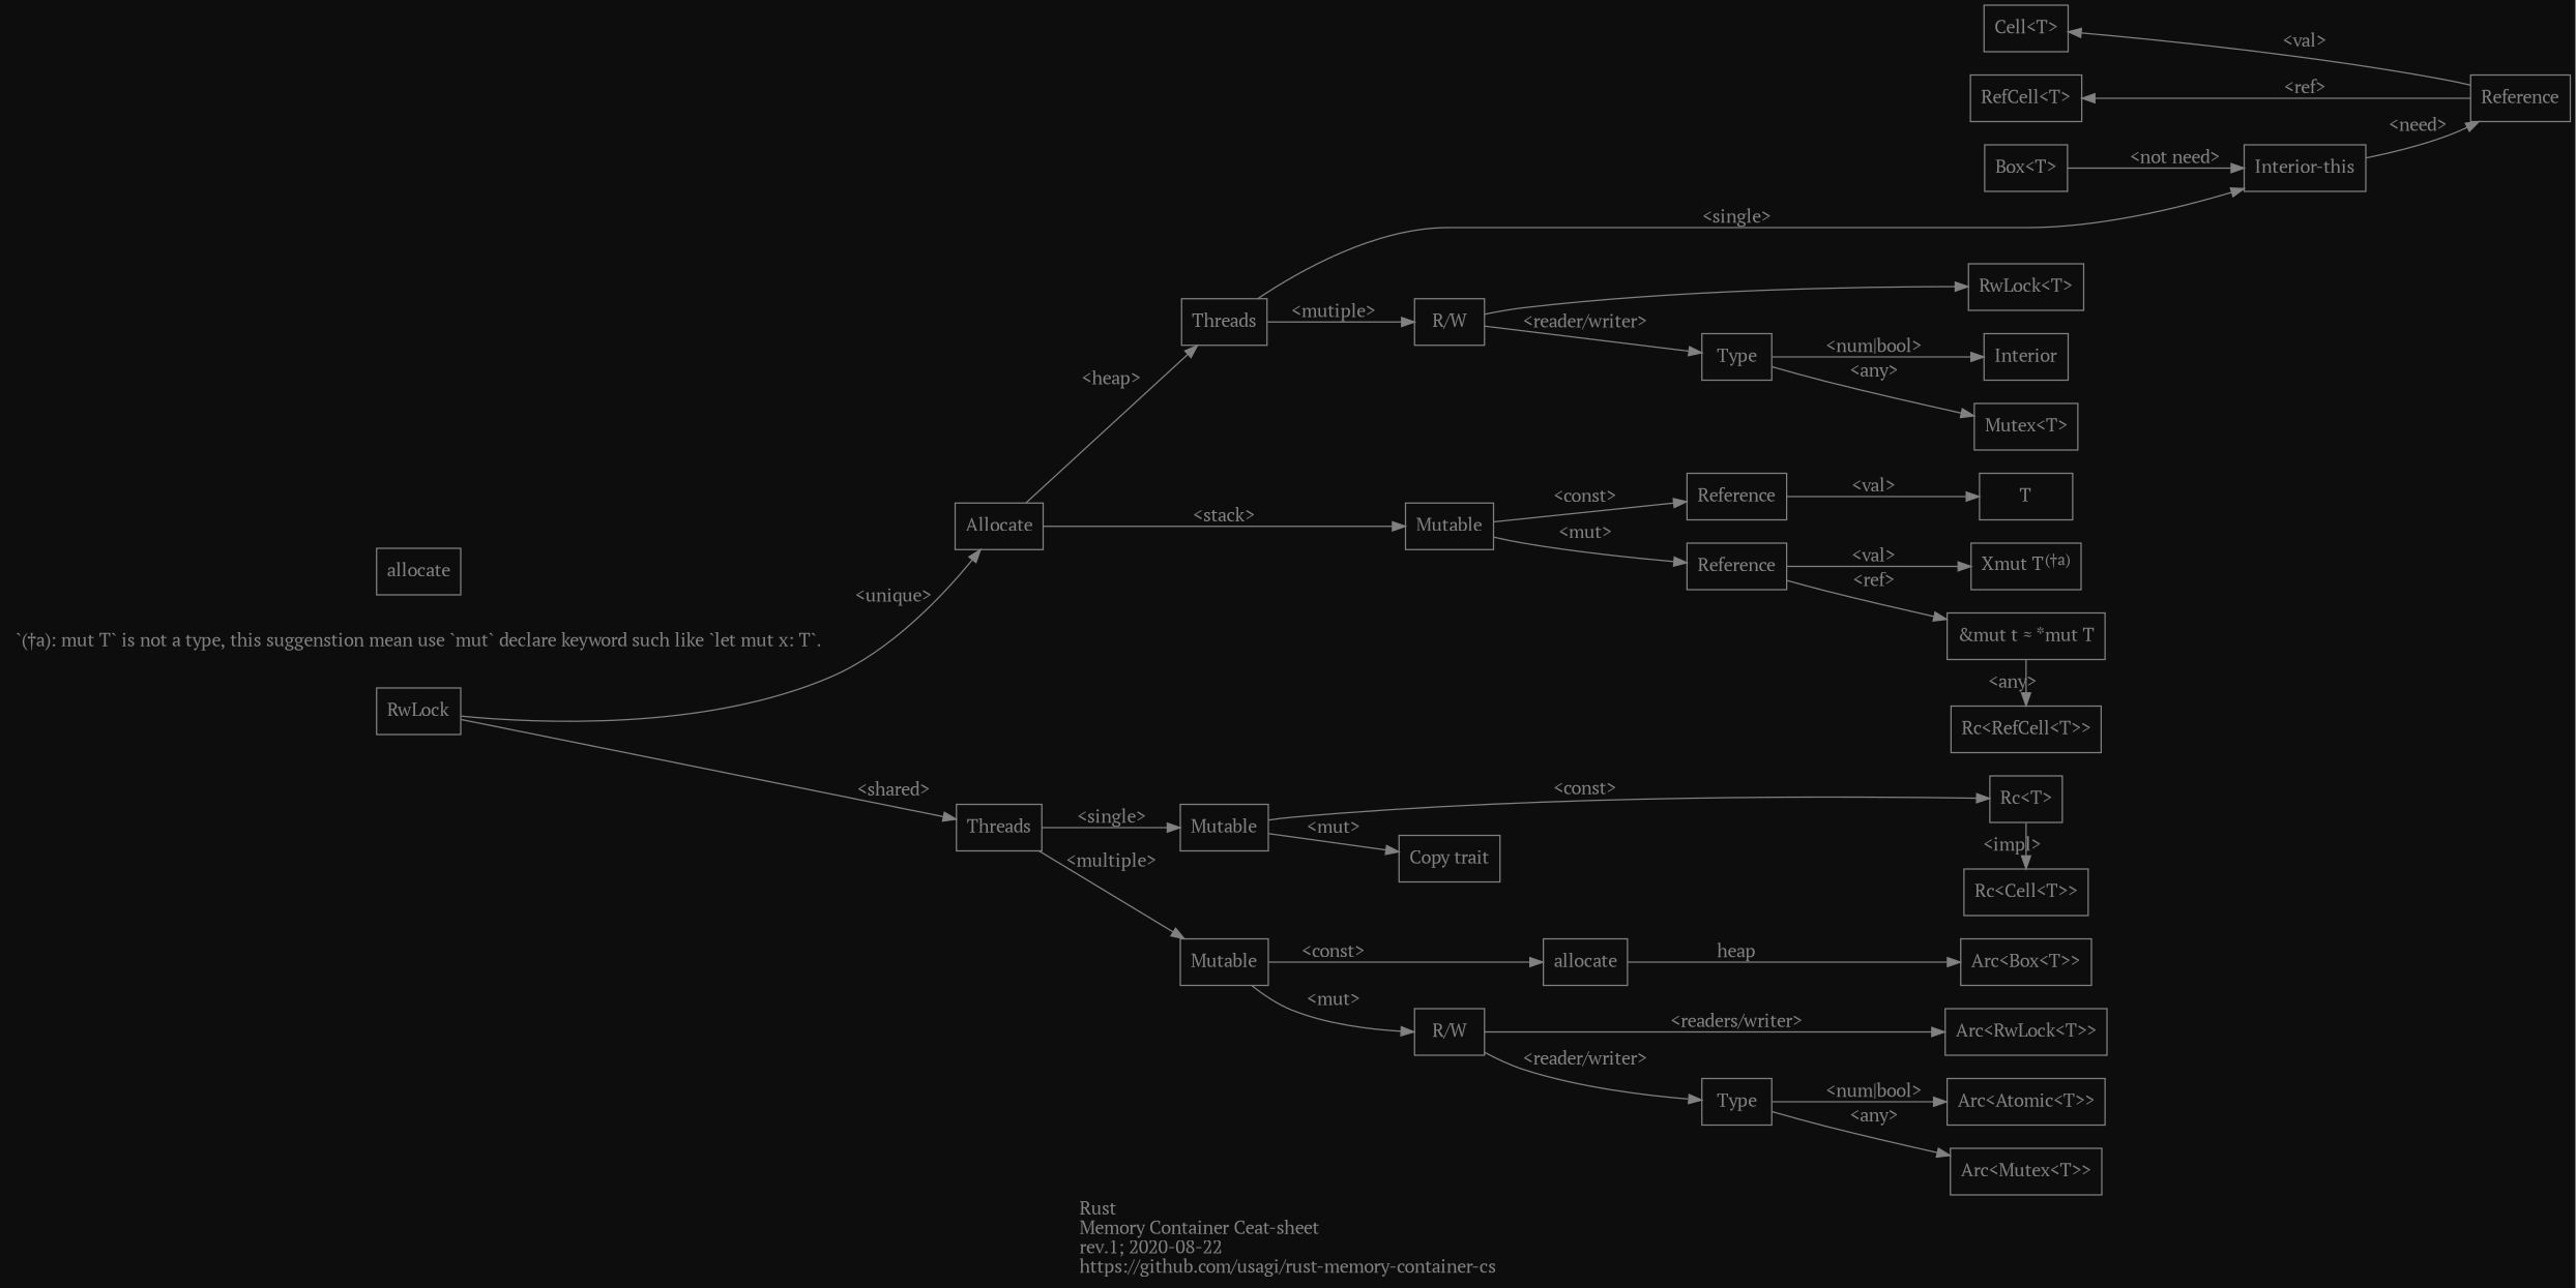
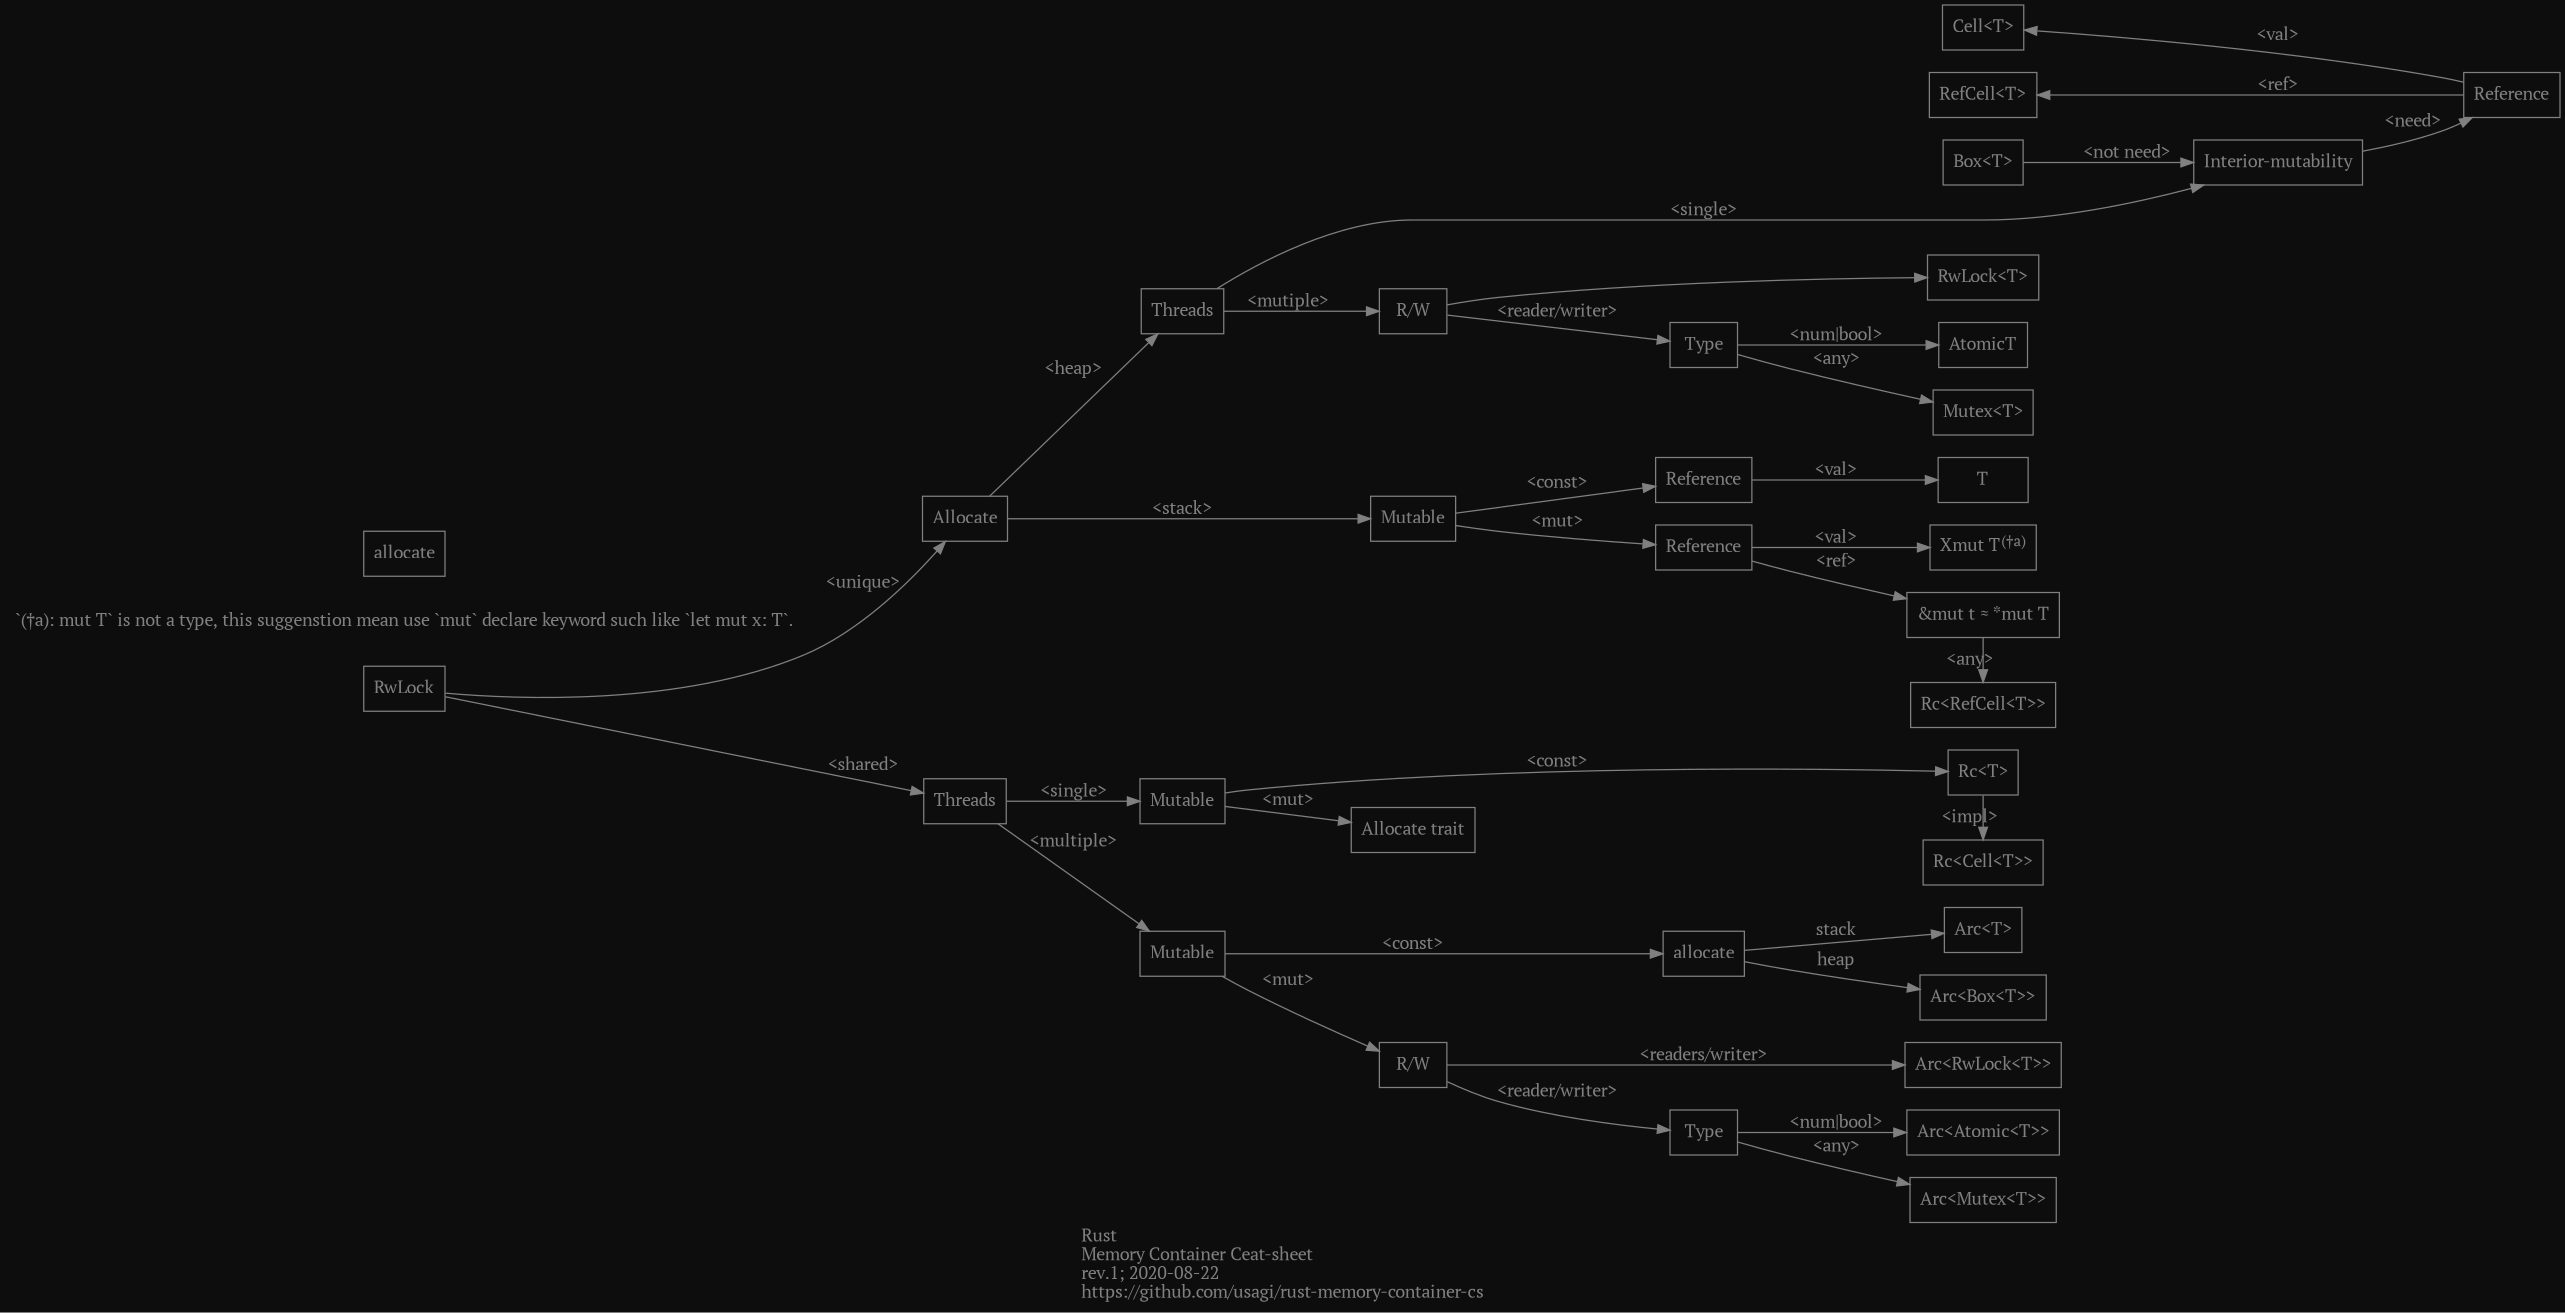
  digraph {
    bgcolor="#0D0D0D"
    fontcolor="#808080"
    fontname="PT Serif"
    label="Rust\lMemory Container Ceat-sheet\lrev.1; 2020-08-22\lhttps://github.com/usagi/rust-memory-container-cs"
    rankdir=LR
    node [color="#808080" fontcolor="#808080" fontname="PT Serif" shape=box]
    edge [color="#808080" fontcolor="#808080" fontname="PT Serif" shape=line]
    n1 [label=T width=1]
    n2 [label=<Xmut T<SUP>(†a)</SUP>>]
    n3 [label="&mut t ≈ *mut T"]
    n4 [label="Box<T>"]
    n5 [label="Cell<T>"]
    n6 [label="RefCell<T>"]
-   n7 [label=Interior]
+   n7 [label=AtomicT]
    n8 [label="Mutex<T>"]
    n9 [label="RwLock<T>"]
    n10 [label="Rc<T>"]
    n11 [label="Rc<Cell<T>>"]
    n12 [label="Rc<RefCell<T>>"]
+   n13 [label="Arc<T>"]
    n14 [label="Arc<Atomic<T>>"]
    n15 [label="Arc<Mutex<T>>"]
    n16 [label="Arc<RwLock<T>>"]
    n17 [label="Arc<Box<T>>"]
-   n18 [label="Interior-this"]
+   n18 [label="Interior-mutability"]
    n19 [label="`(†a): mut T` is not a type, this suggenstion mean use `mut` declare keyword such like `let mut x: T`." shape=plaintext]
    n20 [label=allocate]
    n21 [label=allocate]
    n22 [label=RwLock]
    n23 [label=Allocate]
    n24 [label=Threads]
    n25 [label=Threads]
    n26 [label=Mutable]
    n27 [label=Mutable]
    n28 [label=Mutable]
    n29 [label="R/W"]
    n30 [label=Reference]
    n31 [label=Reference]
    n32 [label=Type]
    n33 [label=Reference]
-   n34 [label="Copy trait"]
+   n34 [label="Allocate trait"]
    n35 [label="R/W"]
    n36 [label=Type]
    subgraph sub_1 {
      rank=same
      n1
      n2
      n3
      n4
      n5
      n6
      n7
      n8
      n9
      n10
      n11
      n12
+     n13
      n14
      n15
      n16
      n17
    }
    n3 -> n12 [label="<any>"]
    n4 -> n18 [label="<not need>"]
    n10 -> n11 [label="<impl>"]
    n18 -> n33 [label="<need>"]
+   n20 -> n13 [label=stack]
    n20 -> n17 [label=heap]
    n22 -> n23 [label="<unique>"]
    n22 -> n24 [label="<shared>"]
    n23 -> n25 [label="<heap>"]
    n23 -> n26 [label="<stack>"]
    n24 -> n27 [label="<single>"]
    n24 -> n28 [label="<multiple>"]
    n25 -> n18 [label="<single>"]
    n25 -> n29 [label="<mutiple>"]
    n26 -> n30 [label="<const>"]
    n26 -> n31 [label="<mut>"]
    n27 -> n10 [label="<const>"]
    n27 -> n34 [label="<mut>"]
    n28 -> n20 [label="<const>"]
    n28 -> n35 [label="<mut>"]
    n29 -> n9
    n29 -> n32 [label="<reader/writer>"]
    n30 -> n1 [label="<val>"]
    n31 -> n2 [label="<val>"]
    n31 -> n3 [label="<ref>"]
    n32 -> n7 [label="<num|bool>"]
    n32 -> n8 [label="<any>"]
    n33 -> n5 [label="<val>"]
    n33 -> n6 [label="<ref>"]
    n35 -> n16 [label="<readers/writer>"]
    n35 -> n36 [label="<reader/writer>"]
    n36 -> n14 [label="<num|bool>"]
    n36 -> n15 [label="<any>"]
  }
